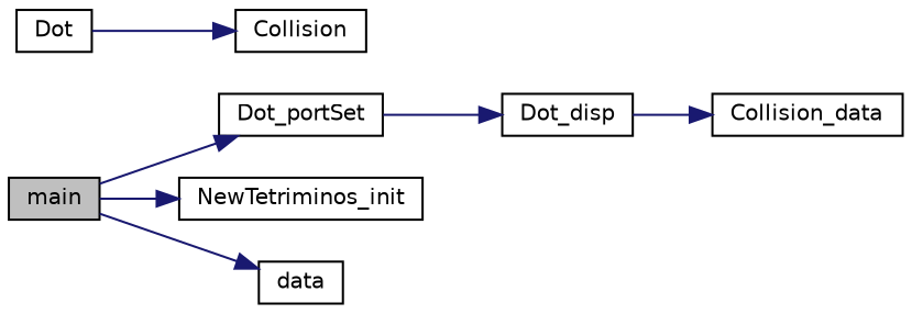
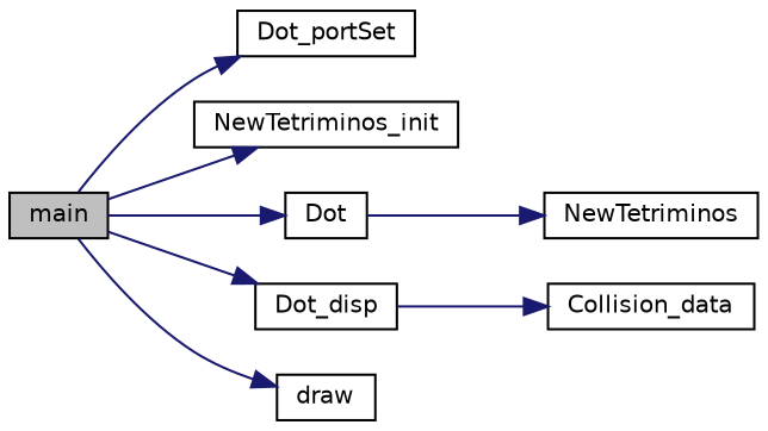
  digraph {
    rankdir=LR
    node [color=black fillcolor=white fontname=Helvetica fontsize=10 shape=record style=filled]
    edge [color=midnightblue fontname=Helvetica fontsize=10 labelfontname=Helvetica labelfontsize=10 style=solid]
    n1 [fillcolor=grey75 fontcolor=black height=0.2 label=main width=0.4]
    n2 [height=0.2 label=Dot_portSet width=0.4]
    n3 [height=0.2 label=NewTetriminos_init width=0.4]
    n4 [height=0.2 label=Dot width=0.4]
    n5 [height=0.2 label=Dot_disp width=0.4]
-   n6 [height=0.2 label=data width=0.4]
-   n7 [height=0.2 label=Collision width=0.4]
+   n6 [height=0.2 label=draw width=0.4]
+   n7 [height=0.2 label=NewTetriminos width=0.4]
    n8 [height=0.2 label=Collision_data width=0.4]
    n1 -> n2
    n1 -> n3
-   n2 -> n5
+   n1 -> n4
+   n1 -> n5
    n1 -> n6
    n4 -> n7
    n5 -> n8
  }
